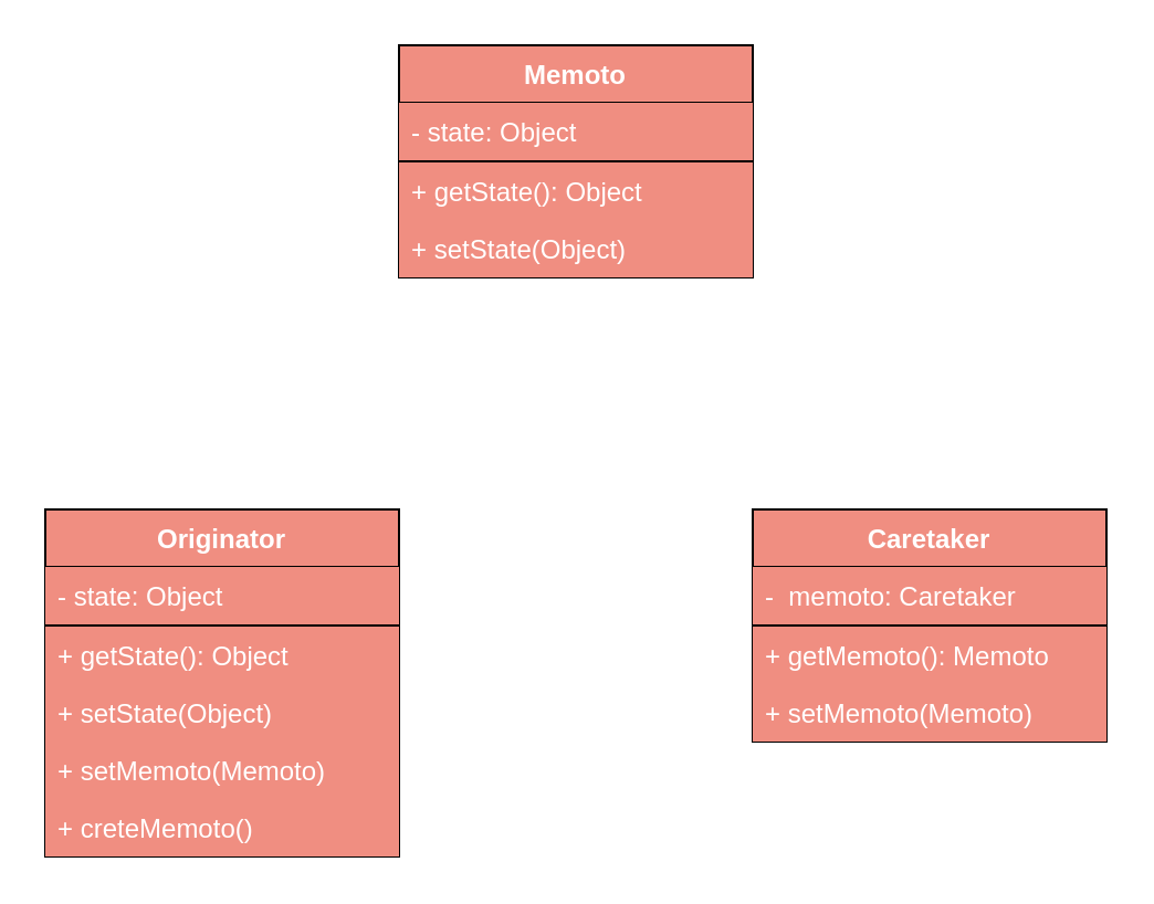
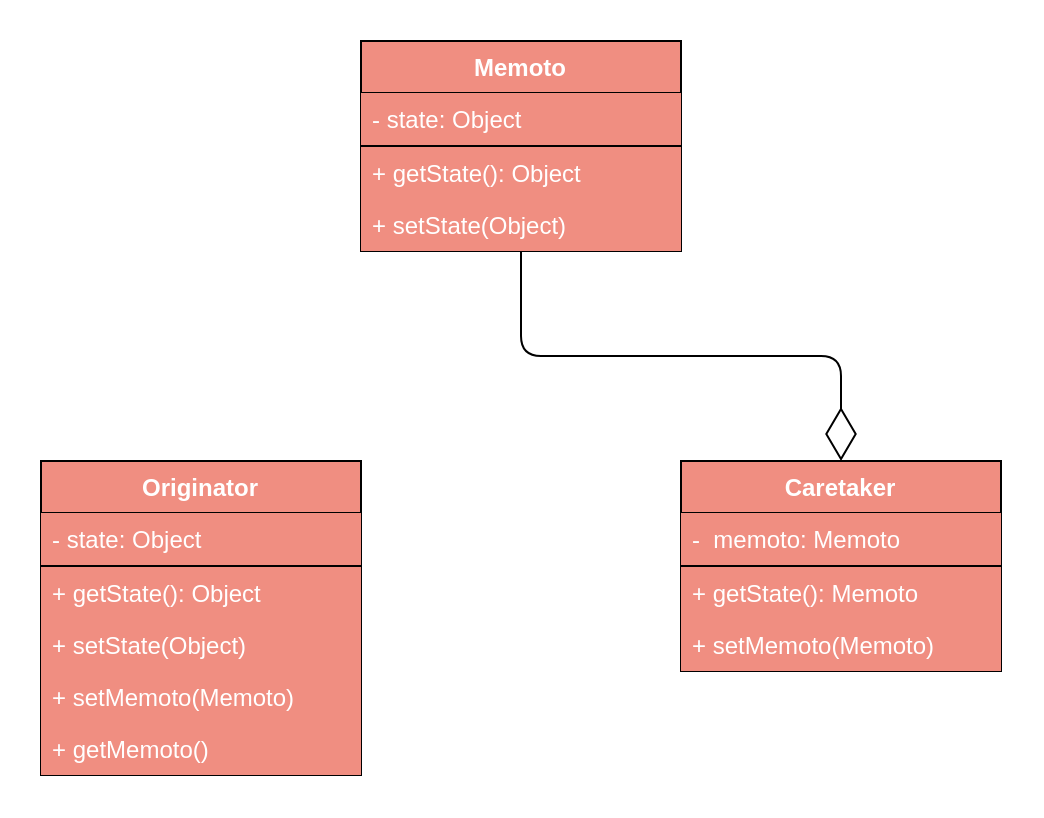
  <mxCell id="0" />
  <mxCell id="1" parent="0" />
  <mxCell id="2" value="Memoto" style="swimlane;fontStyle=1;align=center;verticalAlign=top;childLayout=stackLayout;horizontal=1;startSize=26;horizontalStack=0;resizeParent=1;resizeParentMax=0;resizeLast=0;collapsible=1;marginBottom=0;fillColor=#F08E81;fontColor=#FFFFFF;" vertex="1" parent="1"><mxGeometry x="180" y="20" width="160" height="105" as="geometry" /></mxCell>
  <mxCell id="3" value="- state: Object" style="text;strokeColor=none;fillColor=#F08E81;align=left;verticalAlign=top;spacingLeft=4;spacingRight=4;overflow=hidden;rotatable=0;points=[[0,0.5],[1,0.5]];portConstraint=eastwest;fontColor=#FFFFFF;" vertex="1" parent="2"><mxGeometry y="26" width="160" height="26" as="geometry" /></mxCell>
  <mxCell id="4" value="" style="line;strokeWidth=1;fillColor=#F08E81;align=left;verticalAlign=middle;spacingTop=-1;spacingLeft=3;spacingRight=3;rotatable=0;labelPosition=right;points=[];portConstraint=eastwest;fontColor=#FFFFFF;" vertex="1" parent="2"><mxGeometry y="52" width="160" height="1" as="geometry" /></mxCell>
  <mxCell id="5" value="+ getState(): Object" style="text;strokeColor=none;fillColor=#F08E81;align=left;verticalAlign=top;spacingLeft=4;spacingRight=4;overflow=hidden;rotatable=0;points=[[0,0.5],[1,0.5]];portConstraint=eastwest;fontColor=#FFFFFF;" vertex="1" parent="2"><mxGeometry y="53" width="160" height="26" as="geometry" /></mxCell>
  <mxCell id="6" value="+ setState(Object)" style="text;strokeColor=none;fillColor=#F08E81;align=left;verticalAlign=top;spacingLeft=4;spacingRight=4;overflow=hidden;rotatable=0;points=[[0,0.5],[1,0.5]];portConstraint=eastwest;fontColor=#FFFFFF;" vertex="1" parent="2"><mxGeometry y="79" width="160" height="26" as="geometry" /></mxCell>
  <mxCell id="7" value="Originator" style="swimlane;fontStyle=1;align=center;verticalAlign=top;childLayout=stackLayout;horizontal=1;startSize=26;horizontalStack=0;resizeParent=1;resizeParentMax=0;resizeLast=0;collapsible=1;marginBottom=0;fillColor=#F08E81;fontColor=#FFFFFF;" vertex="1" parent="1"><mxGeometry x="20" y="230" width="160" height="157" as="geometry" /></mxCell>
  <mxCell id="8" value="- state: Object" style="text;strokeColor=none;fillColor=#F08E81;align=left;verticalAlign=top;spacingLeft=4;spacingRight=4;overflow=hidden;rotatable=0;points=[[0,0.5],[1,0.5]];portConstraint=eastwest;fontColor=#FFFFFF;" vertex="1" parent="7"><mxGeometry y="26" width="160" height="26" as="geometry" /></mxCell>
  <mxCell id="9" value="" style="line;strokeWidth=1;fillColor=#F08E81;align=left;verticalAlign=middle;spacingTop=-1;spacingLeft=3;spacingRight=3;rotatable=0;labelPosition=right;points=[];portConstraint=eastwest;fontColor=#FFFFFF;" vertex="1" parent="7"><mxGeometry y="52" width="160" height="1" as="geometry" /></mxCell>
  <mxCell id="10" value="+ getState(): Object" style="text;strokeColor=none;fillColor=#F08E81;align=left;verticalAlign=top;spacingLeft=4;spacingRight=4;overflow=hidden;rotatable=0;points=[[0,0.5],[1,0.5]];portConstraint=eastwest;fontColor=#FFFFFF;" vertex="1" parent="7"><mxGeometry y="53" width="160" height="26" as="geometry" /></mxCell>
  <mxCell id="11" value="+ setState(Object)" style="text;strokeColor=none;fillColor=#F08E81;align=left;verticalAlign=top;spacingLeft=4;spacingRight=4;overflow=hidden;rotatable=0;points=[[0,0.5],[1,0.5]];portConstraint=eastwest;fontColor=#FFFFFF;" vertex="1" parent="7"><mxGeometry y="79" width="160" height="26" as="geometry" /></mxCell>
  <mxCell id="12" value="+ setMemoto(Memoto)" style="text;strokeColor=none;fillColor=#F08E81;align=left;verticalAlign=top;spacingLeft=4;spacingRight=4;overflow=hidden;rotatable=0;points=[[0,0.5],[1,0.5]];portConstraint=eastwest;fontColor=#FFFFFF;" vertex="1" parent="7"><mxGeometry y="105" width="160" height="26" as="geometry" /></mxCell>
- <mxCell id="13" value="+ creteMemoto()" style="text;strokeColor=none;fillColor=#F08E81;align=left;verticalAlign=top;spacingLeft=4;spacingRight=4;overflow=hidden;rotatable=0;points=[[0,0.5],[1,0.5]];portConstraint=eastwest;fontColor=#FFFFFF;" vertex="1" parent="7"><mxGeometry y="131" width="160" height="26" as="geometry" /></mxCell>
+ <mxCell id="13" value="+ getMemoto()" style="text;strokeColor=none;fillColor=#F08E81;align=left;verticalAlign=top;spacingLeft=4;spacingRight=4;overflow=hidden;rotatable=0;points=[[0,0.5],[1,0.5]];portConstraint=eastwest;fontColor=#FFFFFF;" vertex="1" parent="7"><mxGeometry y="131" width="160" height="26" as="geometry" /></mxCell>
  <mxCell id="14" value="Caretaker" style="swimlane;fontStyle=1;align=center;verticalAlign=top;childLayout=stackLayout;horizontal=1;startSize=26;horizontalStack=0;resizeParent=1;resizeParentMax=0;resizeLast=0;collapsible=1;marginBottom=0;fillColor=#F08E81;fontColor=#FFFFFF;" vertex="1" parent="1"><mxGeometry x="340" y="230" width="160" height="105" as="geometry" /></mxCell>
- <mxCell id="15" value="-  memoto: Caretaker" style="text;strokeColor=none;fillColor=#F08E81;align=left;verticalAlign=top;spacingLeft=4;spacingRight=4;overflow=hidden;rotatable=0;points=[[0,0.5],[1,0.5]];portConstraint=eastwest;fontColor=#FFFFFF;" vertex="1" parent="14"><mxGeometry y="26" width="160" height="26" as="geometry" /></mxCell>
+ <mxCell id="15" value="-  memoto: Memoto" style="text;strokeColor=none;fillColor=#F08E81;align=left;verticalAlign=top;spacingLeft=4;spacingRight=4;overflow=hidden;rotatable=0;points=[[0,0.5],[1,0.5]];portConstraint=eastwest;fontColor=#FFFFFF;" vertex="1" parent="14"><mxGeometry y="26" width="160" height="26" as="geometry" /></mxCell>
  <mxCell id="16" value="" style="line;strokeWidth=1;fillColor=#F08E81;align=left;verticalAlign=middle;spacingTop=-1;spacingLeft=3;spacingRight=3;rotatable=0;labelPosition=right;points=[];portConstraint=eastwest;fontColor=#FFFFFF;" vertex="1" parent="14"><mxGeometry y="52" width="160" height="1" as="geometry" /></mxCell>
- <mxCell id="17" value="+ getMemoto(): Memoto" style="text;strokeColor=none;fillColor=#F08E81;align=left;verticalAlign=top;spacingLeft=4;spacingRight=4;overflow=hidden;rotatable=0;points=[[0,0.5],[1,0.5]];portConstraint=eastwest;fontColor=#FFFFFF;" vertex="1" parent="14"><mxGeometry y="53" width="160" height="26" as="geometry" /></mxCell>
+ <mxCell id="17" value="+ getState(): Memoto" style="text;strokeColor=none;fillColor=#F08E81;align=left;verticalAlign=top;spacingLeft=4;spacingRight=4;overflow=hidden;rotatable=0;points=[[0,0.5],[1,0.5]];portConstraint=eastwest;fontColor=#FFFFFF;" vertex="1" parent="14"><mxGeometry y="53" width="160" height="26" as="geometry" /></mxCell>
  <mxCell id="18" value="+ setMemoto(Memoto)" style="text;strokeColor=none;fillColor=#F08E81;align=left;verticalAlign=top;spacingLeft=4;spacingRight=4;overflow=hidden;rotatable=0;points=[[0,0.5],[1,0.5]];portConstraint=eastwest;fontColor=#FFFFFF;" vertex="1" parent="14"><mxGeometry y="79" width="160" height="26" as="geometry" /></mxCell>
+ <mxCell id="19" value="" style="endArrow=diamondThin;endFill=0;endSize=24;html=1;fontColor=#000000;entryX=0.5;entryY=0;entryDx=0;entryDy=0;exitX=0.5;exitY=1;exitDx=0;exitDy=0;edgeStyle=orthogonalEdgeStyle;" edge="1" parent="1" source="2" target="14"><mxGeometry width="160" relative="1" as="geometry"><mxPoint x="420" y="160" as="sourcePoint" /><mxPoint x="300" y="530" as="targetPoint" /></mxGeometry></mxCell>
